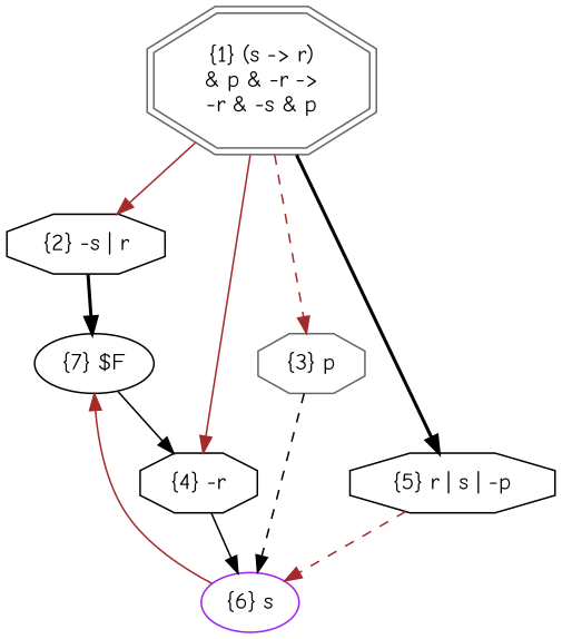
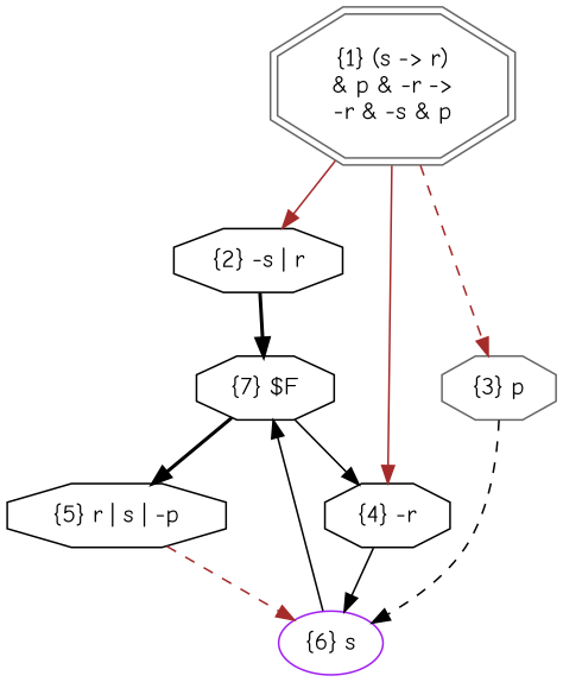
  strict digraph {
    fontname="Comic Neue"
    root=7
    node [color=black fontname="Comic Neue" shape=octagon]
    edge [color=black fontname="Comic Neue" style=solid]
    n1 [color=gray40 label="{1} (s -> r)\n& p & -r ->\n-r & -s & p" shape=doubleoctagon]
    n2 [label="{2} -s | r"]
    n3 [color=gray40 label="{3} p"]
    n4 [label="{4} -r"]
    n5 [label="{5} r | s | -p"]
-   n6 [label="{7} $F" shape=ellipse]
+   n6 [label="{7} $F"]
    n7 [color=purple label="{6} s" shape=ellipse]
    n1 -> n2 [color=brown]
    n1 -> n3 [color=brown style=dashed]
    n1 -> n4 [color=brown]
-   n1 -> n5 [style=bold]
+   n6 -> n5 [style=bold]
    n2 -> n6 [style=bold]
    n3 -> n7 [style=dashed]
    n4 -> n7
    n5 -> n7 [color=brown style=dashed]
    n6 -> n4
-   n7 -> n6 [color=brown]
+   n7 -> n6
  }
